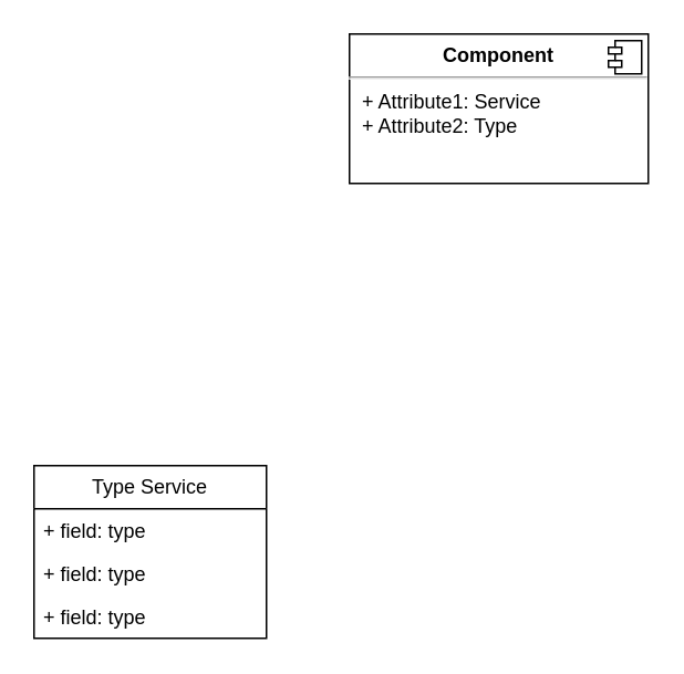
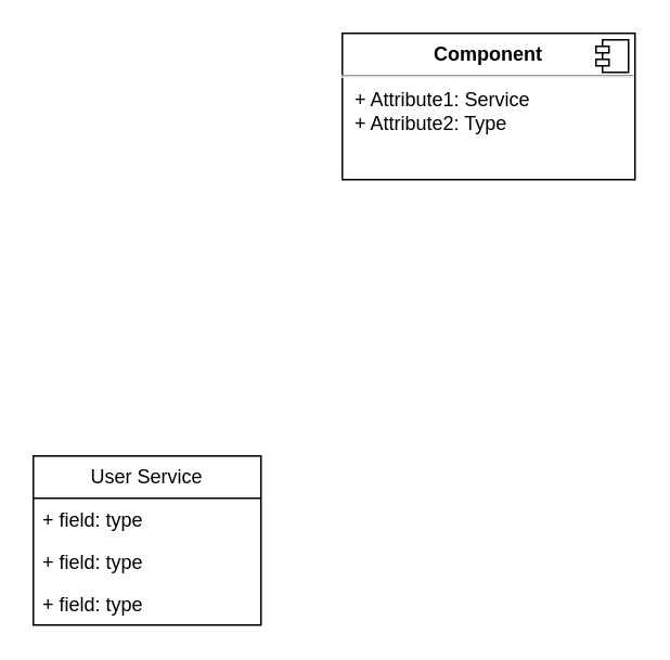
  <mxCell id="0" />
  <mxCell id="1" parent="0" />
- <mxCell id="2" value="Type Service" style="swimlane;fontStyle=0;childLayout=stackLayout;horizontal=1;startSize=26;fillColor=none;horizontalStack=0;resizeParent=1;resizeParentMax=0;resizeLast=0;collapsible=1;marginBottom=0;whiteSpace=wrap;html=1;" parent="1" vertex="1"><mxGeometry x="20" y="280" width="140" height="104" as="geometry" /></mxCell>
+ <mxCell id="2" value="User Service" style="swimlane;fontStyle=0;childLayout=stackLayout;horizontal=1;startSize=26;fillColor=none;horizontalStack=0;resizeParent=1;resizeParentMax=0;resizeLast=0;collapsible=1;marginBottom=0;whiteSpace=wrap;html=1;" parent="1" vertex="1"><mxGeometry x="20" y="280" width="140" height="104" as="geometry" /></mxCell>
  <mxCell id="3" value="+ field: type" style="text;strokeColor=none;fillColor=none;align=left;verticalAlign=top;spacingLeft=4;spacingRight=4;overflow=hidden;rotatable=0;points=[[0,0.5],[1,0.5]];portConstraint=eastwest;whiteSpace=wrap;html=1;" parent="2" vertex="1"><mxGeometry y="26" width="140" height="26" as="geometry" /></mxCell>
  <mxCell id="4" value="+ field: type" style="text;strokeColor=none;fillColor=none;align=left;verticalAlign=top;spacingLeft=4;spacingRight=4;overflow=hidden;rotatable=0;points=[[0,0.5],[1,0.5]];portConstraint=eastwest;whiteSpace=wrap;html=1;" parent="2" vertex="1"><mxGeometry y="52" width="140" height="26" as="geometry" /></mxCell>
  <mxCell id="5" value="+ field: type" style="text;strokeColor=none;fillColor=none;align=left;verticalAlign=top;spacingLeft=4;spacingRight=4;overflow=hidden;rotatable=0;points=[[0,0.5],[1,0.5]];portConstraint=eastwest;whiteSpace=wrap;html=1;" parent="2" vertex="1"><mxGeometry y="78" width="140" height="26" as="geometry" /></mxCell>
  <mxCell id="6" value="&lt;p style=&quot;margin:0px;margin-top:6px;text-align:center;&quot;&gt;&lt;b&gt;Component&lt;/b&gt;&lt;/p&gt;&lt;hr/&gt;&lt;p style=&quot;margin:0px;margin-left:8px;&quot;&gt;+ Attribute1: Service&lt;br/&gt;+ Attribute2: Type&lt;/p&gt;" style="align=left;overflow=fill;html=1;dropTarget=0;whiteSpace=wrap;" parent="1" vertex="1"><mxGeometry x="210" y="20" width="180" height="90" as="geometry" /></mxCell>
  <mxCell id="7" value="" style="shape=component;jettyWidth=8;jettyHeight=4;" parent="6" vertex="1"><mxGeometry x="1" width="20" height="20" relative="1" as="geometry"><mxPoint x="-24" y="4" as="offset" /></mxGeometry></mxCell>
